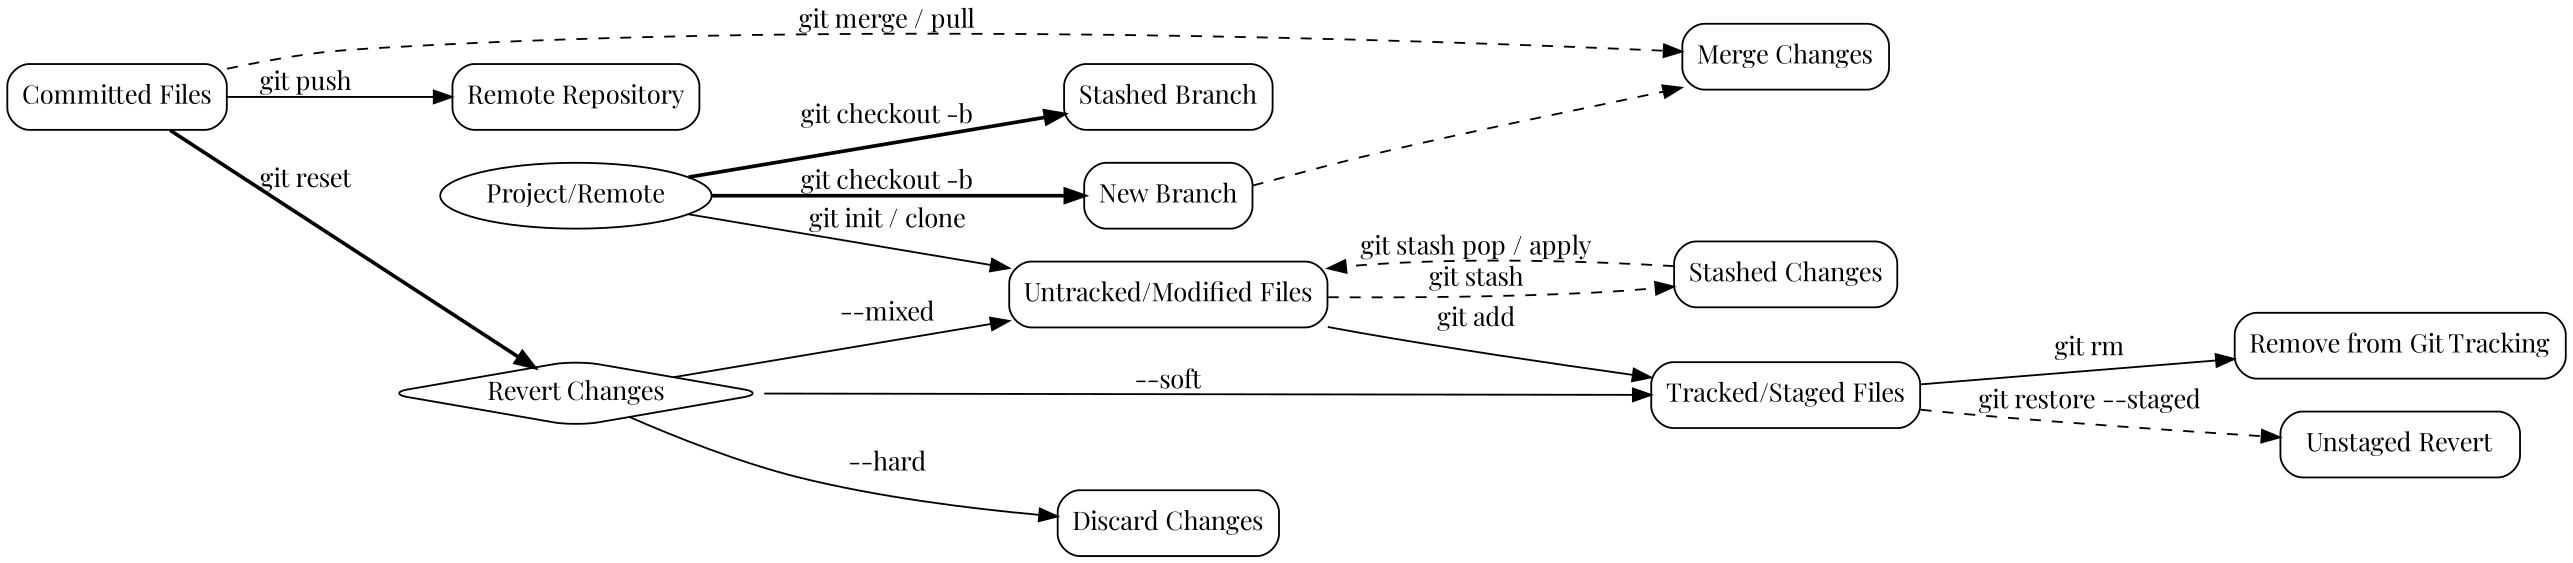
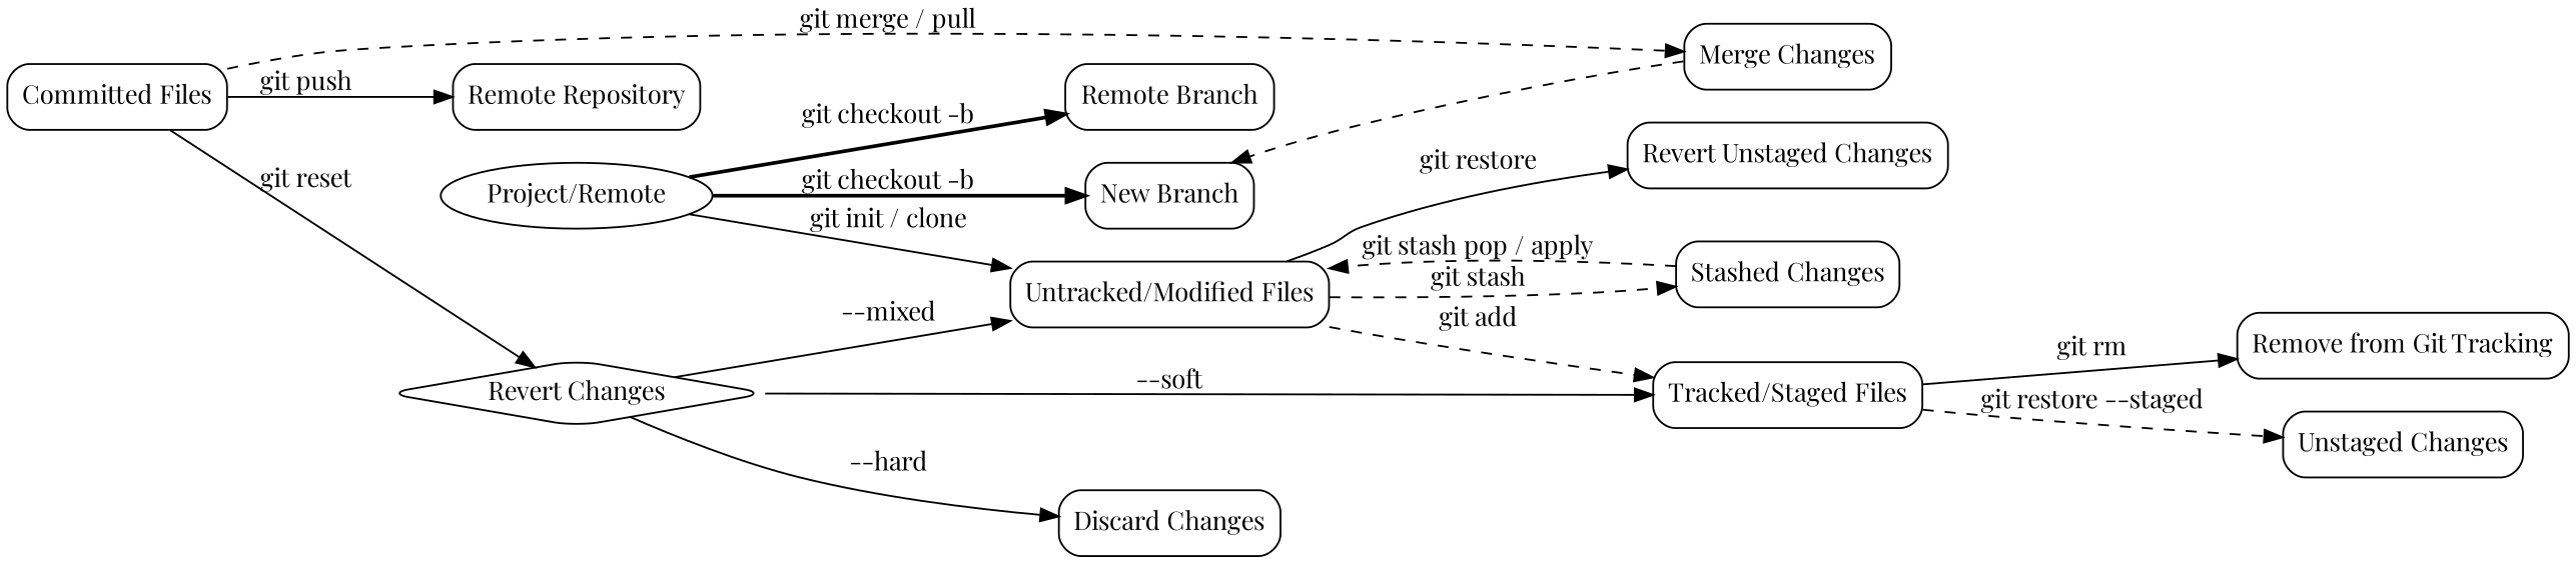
  digraph {
    fontname="Playfair Display"
    rankdir=LR
    node [fontname="Playfair Display" shape=box style=rounded]
    edge [fontname="Playfair Display"]
    n1 [label="Project/Remote" shape=ellipse]
    n2 [label="Untracked/Modified Files"]
    n3 [label="New Branch"]
-   n4 [label="Stashed Branch"]
+   n4 [label="Remote Branch"]
+   n5 [label="Revert Unstaged Changes"]
    n6 [label="Tracked/Staged Files"]
    n7 [label="Stashed Changes"]
    n8 [label="Remove from Git Tracking"]
-   n9 [label="Unstaged Revert"]
+   n9 [label="Unstaged Changes"]
    n10 [label="Committed Files"]
    n11 [label="Remote Repository"]
    n12 [label="Revert Changes" shape=diamond]
    n13 [label="Merge Changes"]
    n14 [label="Discard Changes"]
    n1 -> n2 [label="git init / clone"]
    n1 -> n3 [label="git checkout -b" penwidth=2 style=bold]
    n1 -> n4 [label="git checkout -b" penwidth=2 style=bold]
-   n2 -> n6 [label="git add"]
+   n2 -> n5 [label="git restore"]
+   n2 -> n6 [label="git add" style=dashed]
    n2 -> n7 [label="git stash" style=dashed]
    n6 -> n8 [label="git rm"]
    n6 -> n9 [label="git restore --staged" style=dashed]
    n7 -> n2 [label="git stash pop / apply" style=dashed]
    n10 -> n11 [label="git push"]
-   n10 -> n12 [label="git reset" style=bold]
+   n10 -> n12 [label="git reset"]
    n10 -> n13 [label="git merge / pull" style=dashed]
    n12 -> n2 [label="--mixed"]
    n12 -> n6 [label="--soft"]
    n12 -> n14 [label="--hard"]
-   n3 -> n13 [style=dashed]
+   n13 -> n3 [style=dashed]
  }
